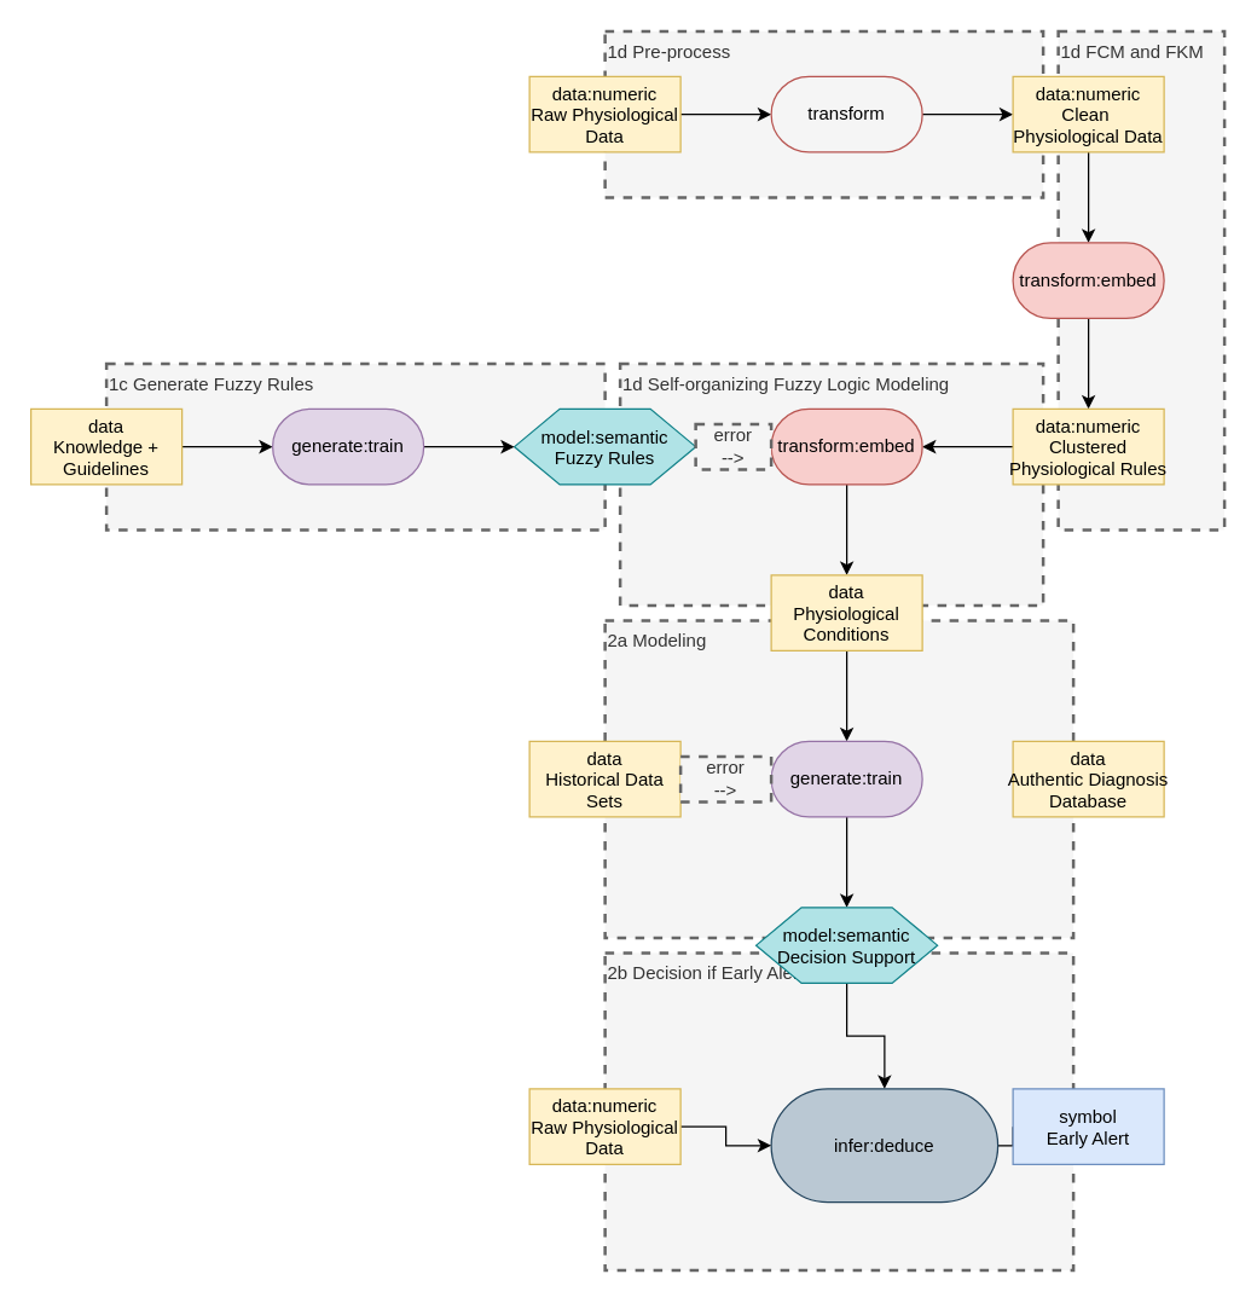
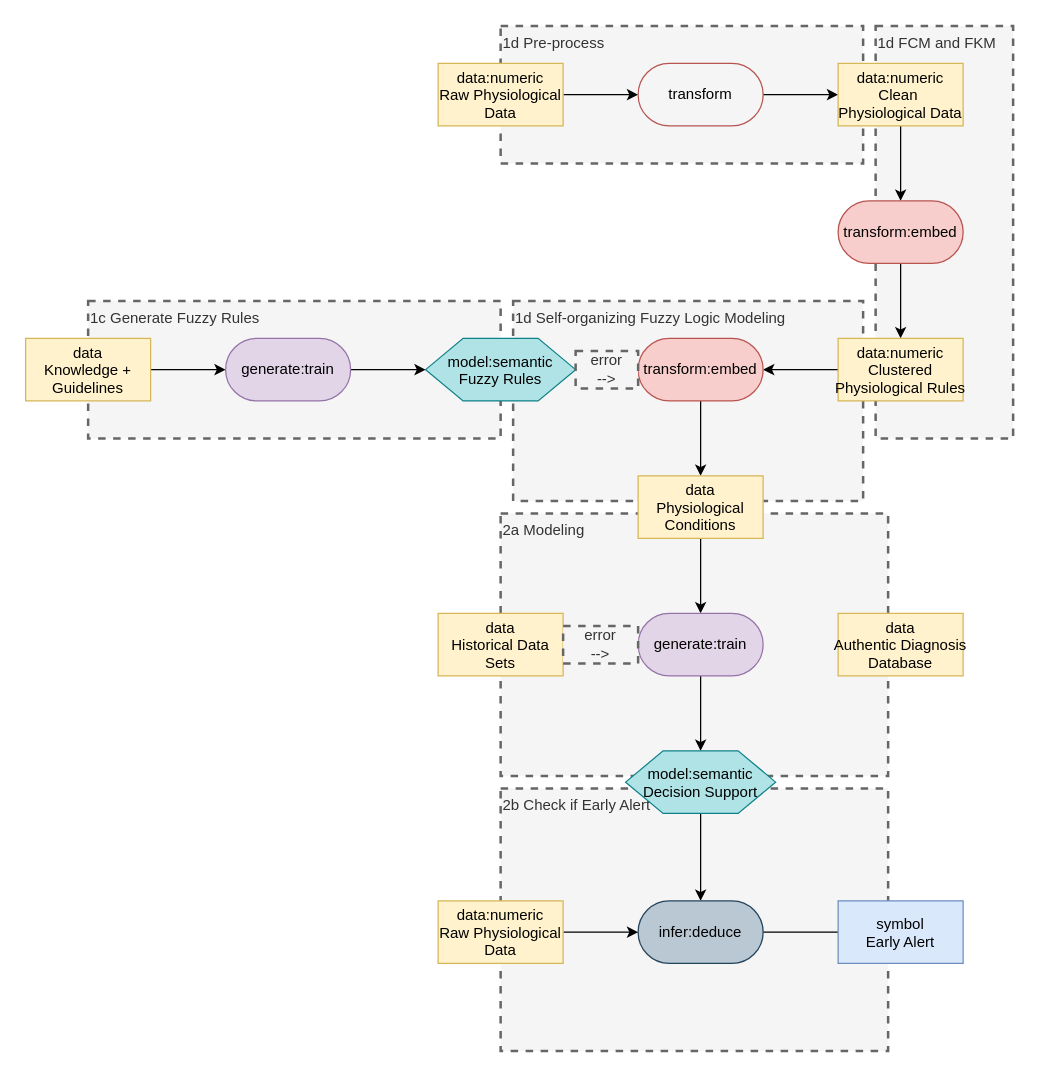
  <mxCell id="0" />
  <mxCell id="1" parent="0" />
- <mxCell id="2" value="2b Decision if Early Alert" style="text;html=1;align=left;verticalAlign=top;whiteSpace=wrap;rounded=0;dashed=1;fillColor=#f5f5f5;fontColor=#333333;strokeColor=#666666;strokeWidth=2;" name="text" vertex="1" parent="1"><mxGeometry x="400" y="630" width="310" height="210" as="geometry" /></mxCell>
+ <mxCell id="2" value="2b Check if Early Alert" style="text;html=1;align=left;verticalAlign=top;whiteSpace=wrap;rounded=0;dashed=1;fillColor=#f5f5f5;fontColor=#333333;strokeColor=#666666;strokeWidth=2;" name="text" vertex="1" parent="1"><mxGeometry x="400" y="630" width="310" height="210" as="geometry" /></mxCell>
  <mxCell id="3" value="2a Modeling" style="text;html=1;align=left;verticalAlign=top;whiteSpace=wrap;rounded=0;dashed=1;fillColor=#f5f5f5;fontColor=#333333;strokeColor=#666666;strokeWidth=2;" name="text" vertex="1" parent="1"><mxGeometry x="400" y="410" width="310" height="210" as="geometry" /></mxCell>
  <mxCell id="4" value="1c Generate Fuzzy Rules" style="text;html=1;align=left;verticalAlign=top;whiteSpace=wrap;rounded=0;dashed=1;fillColor=#f5f5f5;fontColor=#333333;strokeColor=#666666;strokeWidth=2;" name="text" vertex="1" parent="1"><mxGeometry x="70" y="240" width="330" height="110" as="geometry" /></mxCell>
  <mxCell id="5" value="1d Self-organizing Fuzzy Logic Modeling" style="text;html=1;align=left;verticalAlign=top;whiteSpace=wrap;rounded=0;dashed=1;fillColor=#f5f5f5;fontColor=#333333;strokeColor=#666666;strokeWidth=2;" name="text" vertex="1" parent="1"><mxGeometry x="410" y="240" width="280" height="160" as="geometry" /></mxCell>
  <mxCell id="6" value="1d FCM and FKM" style="text;html=1;align=left;verticalAlign=top;whiteSpace=wrap;rounded=0;dashed=1;fillColor=#f5f5f5;fontColor=#333333;strokeColor=#666666;strokeWidth=2;" name="text" vertex="1" parent="1"><mxGeometry x="700" y="20" width="110" height="330" as="geometry" /></mxCell>
  <mxCell id="7" value="1d Pre-process" style="text;html=1;align=left;verticalAlign=top;whiteSpace=wrap;rounded=0;dashed=1;fillColor=#f5f5f5;fontColor=#333333;strokeColor=#666666;strokeWidth=2;" name="text" vertex="1" parent="1"><mxGeometry x="400" y="20" width="290" height="110" as="geometry" /></mxCell>
  <mxCell id="8" style="edgeStyle=orthogonalEdgeStyle;rounded=0;orthogonalLoop=1;jettySize=auto;html=1;exitX=1;exitY=0.5;exitDx=0;exitDy=0;entryX=0;entryY=0.5;entryDx=0;entryDy=0;" edge="1" parent="1" source="9" target="11"><mxGeometry relative="1" as="geometry" /></mxCell>
  <mxCell id="9" value="data:numeric&#10;Raw Physiological&#10;Data" style="rectangle;fillColor=#fff2cc;strokeColor=#d6b656;" name="data" vertex="1" parent="1"><mxGeometry x="350" y="50" width="100" height="50" as="geometry" /></mxCell>
  <mxCell id="10" style="edgeStyle=orthogonalEdgeStyle;rounded=0;orthogonalLoop=1;jettySize=auto;html=1;exitX=1;exitY=0.5;exitDx=0;exitDy=0;entryX=0;entryY=0.5;entryDx=0;entryDy=0;" edge="1" parent="1" source="11" target="13"><mxGeometry relative="1" as="geometry" /></mxCell>
  <mxCell id="11" value="transform" style="rounded=1;whiteSpace=wrap;html=1;arcSize=50;fillColor=#f5f5f5;strokeColor=#b85450;" name="transform" vertex="1" parent="1"><mxGeometry x="510" y="50" width="100" height="50" as="geometry" /></mxCell>
  <mxCell id="12" style="edgeStyle=orthogonalEdgeStyle;rounded=0;orthogonalLoop=1;jettySize=auto;html=1;exitX=0.5;exitY=1;exitDx=0;exitDy=0;entryX=0.5;entryY=0;entryDx=0;entryDy=0;" edge="1" parent="1" source="13" target="15"><mxGeometry relative="1" as="geometry" /></mxCell>
  <mxCell id="13" value="data:numeric&#10;Clean &#10;Physiological Data" style="rectangle;fillColor=#fff2cc;strokeColor=#d6b656;" name="data" vertex="1" parent="1"><mxGeometry x="670" y="50" width="100" height="50" as="geometry" /></mxCell>
  <mxCell id="14" style="edgeStyle=orthogonalEdgeStyle;rounded=0;orthogonalLoop=1;jettySize=auto;html=1;entryX=0.5;entryY=0;entryDx=0;entryDy=0;" edge="1" parent="1" source="15" target="17"><mxGeometry relative="1" as="geometry" /></mxCell>
  <mxCell id="15" value="transform:embed" style="rounded=1;whiteSpace=wrap;html=1;arcSize=50;fillColor=#f8cecc;strokeColor=#b85450;" name="transform" vertex="1" parent="1"><mxGeometry x="670" y="160" width="100" height="50" as="geometry" /></mxCell>
  <mxCell id="16" style="edgeStyle=orthogonalEdgeStyle;rounded=0;orthogonalLoop=1;jettySize=auto;html=1;exitX=0;exitY=0.5;exitDx=0;exitDy=0;entryX=1;entryY=0.5;entryDx=0;entryDy=0;" edge="1" parent="1" source="17" target="19"><mxGeometry relative="1" as="geometry" /></mxCell>
  <mxCell id="17" value="data:numeric&#10;Clustered&#10;Physiological Rules" style="rectangle;fillColor=#fff2cc;strokeColor=#d6b656;" name="data" vertex="1" parent="1"><mxGeometry x="670" y="270" width="100" height="50" as="geometry" /></mxCell>
  <mxCell id="18" style="edgeStyle=orthogonalEdgeStyle;rounded=0;orthogonalLoop=1;jettySize=auto;html=1;entryX=0.5;entryY=0;entryDx=0;entryDy=0;" edge="1" parent="1" source="19" target="23"><mxGeometry relative="1" as="geometry" /></mxCell>
  <mxCell id="19" value="transform:embed" style="rounded=1;whiteSpace=wrap;html=1;arcSize=50;fillColor=#f8cecc;strokeColor=#b85450;" name="transform" vertex="1" parent="1"><mxGeometry x="510" y="270" width="100" height="50" as="geometry" /></mxCell>
  <mxCell id="20" value="model:semantic&#10;Fuzzy Rules" style="shape=hexagon;perimeter=hexagonPerimeter2;fillColor=#b0e3e6;strokeColor=#0e8088;" name="model" vertex="1" parent="1"><mxGeometry x="340" y="270" width="120" height="50" as="geometry" /></mxCell>
  <mxCell id="21" value="&lt;div&gt;error&lt;/div&gt;&lt;div&gt;--&amp;gt;&lt;/div&gt;" style="text;html=1;align=center;verticalAlign=middle;whiteSpace=wrap;rounded=0;dashed=1;fillColor=#f5f5f5;fontColor=#333333;strokeColor=#666666;strokeWidth=2;" name="text" vertex="1" parent="1"><mxGeometry x="460" y="280" width="50" height="30" as="geometry" /></mxCell>
  <mxCell id="22" style="edgeStyle=orthogonalEdgeStyle;rounded=0;orthogonalLoop=1;jettySize=auto;html=1;exitX=0.5;exitY=1;exitDx=0;exitDy=0;entryX=0.5;entryY=0;entryDx=0;entryDy=0;" edge="1" parent="1" source="23" target="29"><mxGeometry relative="1" as="geometry" /></mxCell>
  <mxCell id="23" value="data&#10;Physiological&#10;Conditions" style="rectangle;fillColor=#fff2cc;strokeColor=#d6b656;" name="data" vertex="1" parent="1"><mxGeometry x="510" y="380" width="100" height="50" as="geometry" /></mxCell>
  <mxCell id="24" style="edgeStyle=orthogonalEdgeStyle;rounded=0;orthogonalLoop=1;jettySize=auto;html=1;entryX=0;entryY=0.5;entryDx=0;entryDy=0;" edge="1" parent="1" source="25" target="27"><mxGeometry relative="1" as="geometry" /></mxCell>
  <mxCell id="25" value="data&#10;Knowledge +&#10;Guidelines" style="rectangle;fillColor=#fff2cc;strokeColor=#d6b656;" name="data" vertex="1" parent="1"><mxGeometry x="20" y="270" width="100" height="50" as="geometry" /></mxCell>
  <mxCell id="26" style="edgeStyle=orthogonalEdgeStyle;rounded=0;orthogonalLoop=1;jettySize=auto;html=1;entryX=0;entryY=0.5;entryDx=0;entryDy=0;" edge="1" parent="1" source="27" target="20"><mxGeometry relative="1" as="geometry" /></mxCell>
  <mxCell id="27" value="generate:train" style="rounded=1;whiteSpace=wrap;html=1;arcSize=50;fillColor=#e1d5e7;strokeColor=#9673a6;" name="generate:train" vertex="1" parent="1"><mxGeometry x="180" y="270" width="100" height="50" as="geometry" /></mxCell>
  <mxCell id="28" style="edgeStyle=orthogonalEdgeStyle;rounded=0;orthogonalLoop=1;jettySize=auto;html=1;exitX=0.5;exitY=1;exitDx=0;exitDy=0;entryX=0.5;entryY=0;entryDx=0;entryDy=0;" edge="1" parent="1" source="29" target="34"><mxGeometry relative="1" as="geometry" /></mxCell>
  <mxCell id="29" value="generate:train" style="rounded=1;whiteSpace=wrap;html=1;arcSize=50;fillColor=#e1d5e7;strokeColor=#9673a6;" name="generate:train" vertex="1" parent="1"><mxGeometry x="510" y="490" width="100" height="50" as="geometry" /></mxCell>
  <mxCell id="30" value="data&#10;Historical Data&#10;Sets" style="rectangle;fillColor=#fff2cc;strokeColor=#d6b656;" name="data" vertex="1" parent="1"><mxGeometry x="350" y="490" width="100" height="50" as="geometry" /></mxCell>
  <mxCell id="31" value="&lt;div&gt;error&lt;/div&gt;&lt;div&gt;--&amp;gt;&lt;/div&gt;" style="text;html=1;align=center;verticalAlign=middle;whiteSpace=wrap;rounded=0;dashed=1;fillColor=#f5f5f5;fontColor=#333333;strokeColor=#666666;strokeWidth=2;" name="text" vertex="1" parent="1"><mxGeometry x="450" y="500" width="60" height="30" as="geometry" /></mxCell>
  <mxCell id="32" value="data&#10;Authentic Diagnosis&#10;Database" style="rectangle;fillColor=#fff2cc;strokeColor=#d6b656;" name="data" vertex="1" parent="1"><mxGeometry x="670" y="490" width="100" height="50" as="geometry" /></mxCell>
  <mxCell id="33" style="edgeStyle=orthogonalEdgeStyle;rounded=0;orthogonalLoop=1;jettySize=auto;html=1;exitX=0.5;exitY=1;exitDx=0;exitDy=0;entryX=0.5;entryY=0;entryDx=0;entryDy=0;" edge="1" parent="1" source="34" target="36"><mxGeometry relative="1" as="geometry" /></mxCell>
  <mxCell id="34" value="model:semantic&#10;Decision Support" style="shape=hexagon;perimeter=hexagonPerimeter2;fillColor=#b0e3e6;strokeColor=#0e8088;" name="model" vertex="1" parent="1"><mxGeometry x="500" y="600" width="120" height="50" as="geometry" /></mxCell>
  <mxCell id="35" style="edgeStyle=orthogonalEdgeStyle;rounded=0;orthogonalLoop=1;jettySize=auto;html=1;exitX=1;exitY=0.5;exitDx=0;exitDy=0;entryX=0;entryY=0.5;entryDx=0;entryDy=0;endArrow=none;" edge="1" parent="1" source="36" target="39"><mxGeometry relative="1" as="geometry" /></mxCell>
- <mxCell id="36" value="infer:deduce" style="rounded=1;whiteSpace=wrap;html=1;arcSize=50;fillColor=#bac8d3;strokeColor=#23445d;" name="infer:deduce" vertex="1" parent="1"><mxGeometry x="510" y="720" width="150" height="75" as="geometry" /></mxCell>
+ <mxCell id="36" value="infer:deduce" style="rounded=1;whiteSpace=wrap;html=1;arcSize=50;fillColor=#bac8d3;strokeColor=#23445d;" name="infer:deduce" vertex="1" parent="1"><mxGeometry x="510" y="720" width="100" height="50" as="geometry" /></mxCell>
  <mxCell id="37" style="edgeStyle=orthogonalEdgeStyle;rounded=0;orthogonalLoop=1;jettySize=auto;html=1;entryX=0;entryY=0.5;entryDx=0;entryDy=0;" edge="1" parent="1" source="38" target="36"><mxGeometry relative="1" as="geometry" /></mxCell>
  <mxCell id="38" value="data:numeric&#10;Raw Physiological&#10;Data" style="rectangle;fillColor=#fff2cc;strokeColor=#d6b656;" name="data" vertex="1" parent="1"><mxGeometry x="350" y="720" width="100" height="50" as="geometry" /></mxCell>
  <mxCell id="39" value="symbol&#10;Early Alert" style="rectangle;fillColor=#dae8fc;strokeColor=#6c8ebf;" name="symbol" vertex="1" parent="1"><mxGeometry x="670" y="720" width="100" height="50" as="geometry" /></mxCell>
